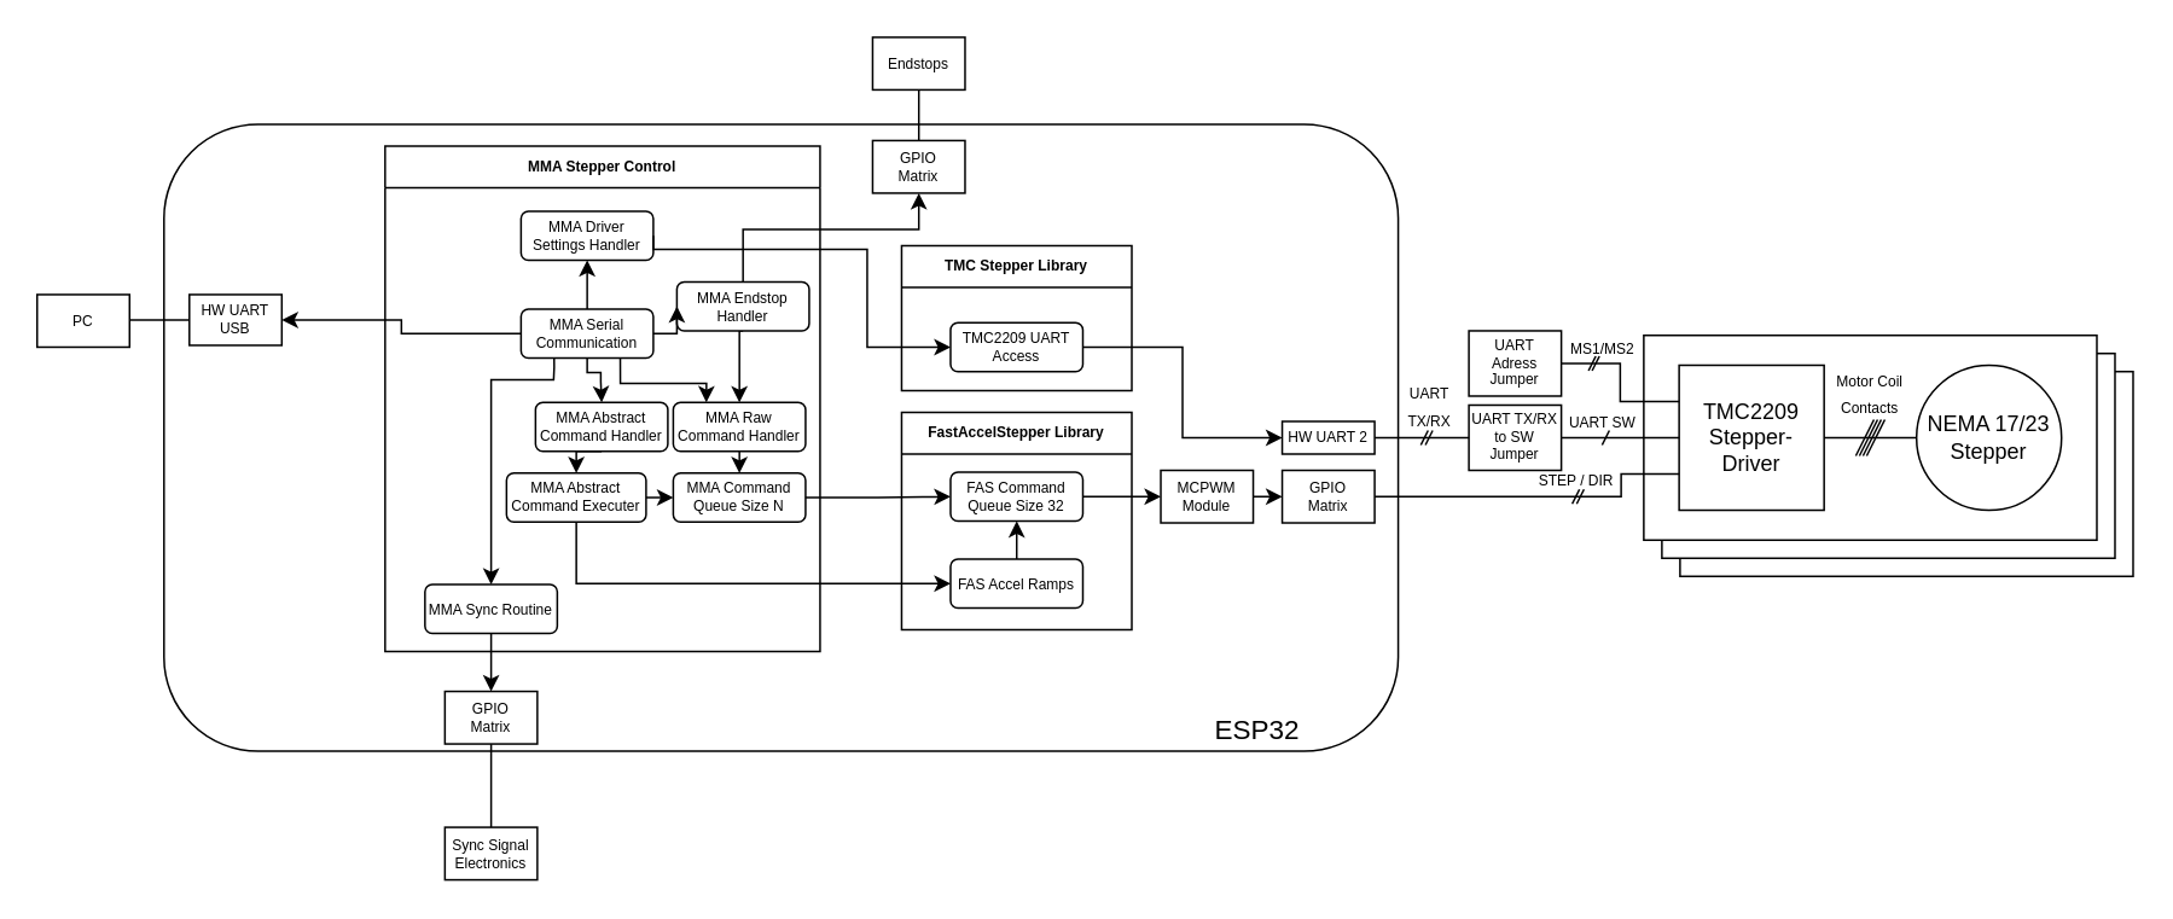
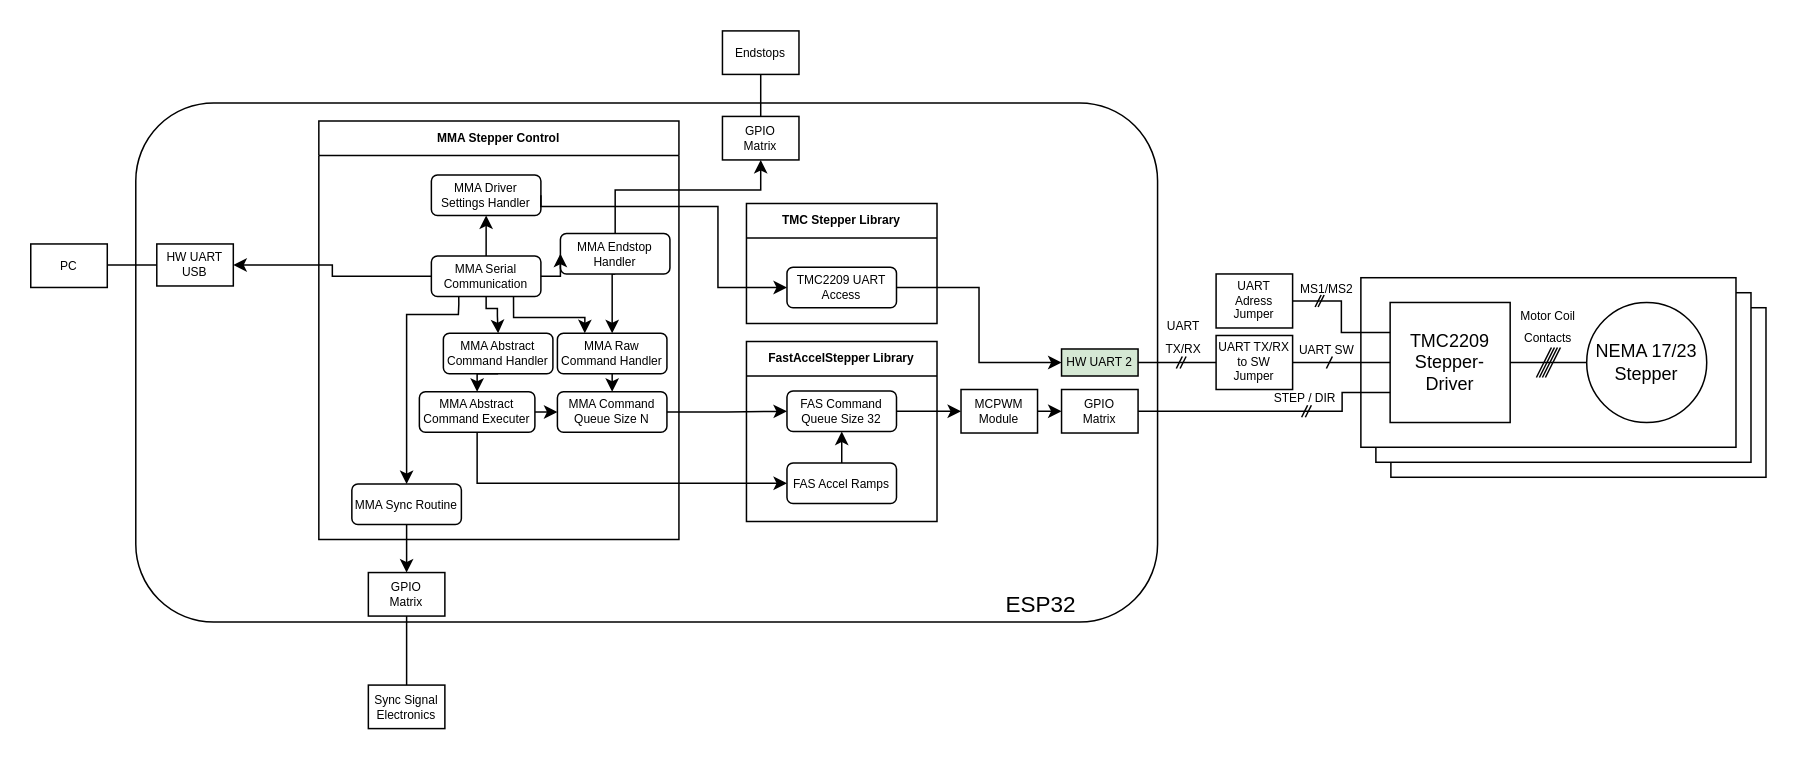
  <mxCell id="0" />
  <mxCell id="1" parent="0" />
  <mxCell id="2" value="" style="rounded=0;whiteSpace=wrap;html=1;fontSize=8;" parent="1" vertex="1"><mxGeometry x="926.5" y="204.5" width="250" height="113" as="geometry" /></mxCell>
  <mxCell id="3" value="" style="rounded=0;whiteSpace=wrap;html=1;fontSize=8;" parent="1" vertex="1"><mxGeometry x="916.5" y="194.5" width="250" height="113" as="geometry" /></mxCell>
  <mxCell id="4" value="" style="rounded=1;whiteSpace=wrap;html=1;fontSize=8;" parent="1" vertex="1"><mxGeometry x="90" y="68" width="681" height="346" as="geometry" /></mxCell>
  <mxCell id="5" value="" style="rounded=0;whiteSpace=wrap;html=1;fontSize=8;" parent="1" vertex="1"><mxGeometry x="906.5" y="184.5" width="250" height="113" as="geometry" /></mxCell>
  <mxCell id="6" value="NEMA 17/23&lt;br&gt;Stepper" style="ellipse;whiteSpace=wrap;html=1;aspect=fixed;" parent="1" vertex="1"><mxGeometry x="1057" y="201" width="80" height="80" as="geometry" /></mxCell>
  <mxCell id="7" value="TMC2209&lt;br&gt;Stepper-&lt;br&gt;Driver" style="whiteSpace=wrap;html=1;aspect=fixed;" parent="1" vertex="1"><mxGeometry x="926" y="201" width="80" height="80" as="geometry" /></mxCell>
  <mxCell id="8" value="" style="endArrow=none;html=1;rounded=0;exitX=1;exitY=0.5;exitDx=0;exitDy=0;entryX=0;entryY=0.5;entryDx=0;entryDy=0;" parent="1" source="7" target="6" edge="1"><mxGeometry width="50" height="50" relative="1" as="geometry"><mxPoint x="1066" y="281" as="sourcePoint" /><mxPoint x="1116" y="231" as="targetPoint" /></mxGeometry></mxCell>
  <mxCell id="9" value="" style="endArrow=none;html=1;rounded=0;" parent="1" edge="1"><mxGeometry width="50" height="50" relative="1" as="geometry"><mxPoint x="1025.5" y="251" as="sourcePoint" /><mxPoint x="1035.5" y="231" as="targetPoint" /></mxGeometry></mxCell>
  <mxCell id="10" value="" style="endArrow=none;html=1;rounded=0;" parent="1" edge="1"><mxGeometry width="50" height="50" relative="1" as="geometry"><mxPoint x="1023.5" y="251" as="sourcePoint" /><mxPoint x="1033.5" y="231" as="targetPoint" /></mxGeometry></mxCell>
  <mxCell id="11" value="" style="endArrow=none;html=1;rounded=0;" parent="1" edge="1"><mxGeometry width="50" height="50" relative="1" as="geometry"><mxPoint x="1027.5" y="251" as="sourcePoint" /><mxPoint x="1037.5" y="231" as="targetPoint" /></mxGeometry></mxCell>
  <mxCell id="12" value="" style="endArrow=none;html=1;rounded=0;" parent="1" edge="1"><mxGeometry width="50" height="50" relative="1" as="geometry"><mxPoint x="1029.5" y="251" as="sourcePoint" /><mxPoint x="1039.5" y="231" as="targetPoint" /></mxGeometry></mxCell>
  <mxCell id="13" value="&lt;font style=&quot;font-size: 8px ; line-height: 0.2&quot;&gt;Motor Coil Contacts&lt;/font&gt;" style="text;html=1;strokeColor=none;fillColor=none;align=center;verticalAlign=middle;whiteSpace=wrap;rounded=0;" parent="1" vertex="1"><mxGeometry x="1011" y="205" width="41" height="22" as="geometry" /></mxCell>
  <mxCell id="14" value="" style="endArrow=none;html=1;rounded=0;fontSize=8;exitX=0;exitY=0.5;exitDx=0;exitDy=0;entryX=1;entryY=0.5;entryDx=0;entryDy=0;" parent="1" source="7" target="17" edge="1"><mxGeometry width="50" height="50" relative="1" as="geometry"><mxPoint x="920" y="241" as="sourcePoint" /><mxPoint x="853" y="241" as="targetPoint" /></mxGeometry></mxCell>
  <mxCell id="15" value="" style="endArrow=none;html=1;rounded=0;" parent="1" edge="1"><mxGeometry width="50" height="50" relative="1" as="geometry"><mxPoint x="883.5" y="245" as="sourcePoint" /><mxPoint x="887.5" y="237" as="targetPoint" /></mxGeometry></mxCell>
  <mxCell id="16" value="&lt;font style=&quot;font-size: 8px ; line-height: 0.2&quot;&gt;UART SW&lt;/font&gt;" style="text;html=1;strokeColor=none;fillColor=none;align=center;verticalAlign=middle;whiteSpace=wrap;rounded=0;" parent="1" vertex="1"><mxGeometry x="864" y="227" width="40" height="10.5" as="geometry" /></mxCell>
  <mxCell id="17" value="UART TX/RX to SW&lt;br&gt;Jumper" style="rounded=0;whiteSpace=wrap;html=1;fontSize=8;" parent="1" vertex="1"><mxGeometry x="810" y="223" width="51" height="36" as="geometry" /></mxCell>
  <mxCell id="18" value="" style="endArrow=none;html=1;rounded=0;fontSize=8;exitX=0;exitY=0.5;exitDx=0;exitDy=0;entryX=1;entryY=0.5;entryDx=0;entryDy=0;" parent="1" source="17" target="31" edge="1"><mxGeometry width="50" height="50" relative="1" as="geometry"><mxPoint x="787" y="241" as="sourcePoint" /><mxPoint x="776" y="241" as="targetPoint" /></mxGeometry></mxCell>
  <mxCell id="19" value="" style="endArrow=none;html=1;rounded=0;" parent="1" edge="1"><mxGeometry width="50" height="50" relative="1" as="geometry"><mxPoint x="783.5" y="245" as="sourcePoint" /><mxPoint x="787.5" y="237" as="targetPoint" /></mxGeometry></mxCell>
  <mxCell id="20" value="&lt;font style=&quot;font-size: 8px ; line-height: 0.2&quot;&gt;UART&lt;br&gt;TX/RX&lt;/font&gt;" style="text;html=1;strokeColor=none;fillColor=none;align=center;verticalAlign=middle;whiteSpace=wrap;rounded=0;" parent="1" vertex="1"><mxGeometry x="774" y="218" width="29" height="10.5" as="geometry" /></mxCell>
  <mxCell id="21" value="" style="endArrow=none;html=1;rounded=0;" parent="1" edge="1"><mxGeometry width="50" height="50" relative="1" as="geometry"><mxPoint x="786" y="245" as="sourcePoint" /><mxPoint x="790" y="237" as="targetPoint" /></mxGeometry></mxCell>
  <mxCell id="22" value="" style="endArrow=none;html=1;rounded=0;" parent="1" edge="1"><mxGeometry width="50" height="50" relative="1" as="geometry"><mxPoint x="878" y="204" as="sourcePoint" /><mxPoint x="882" y="196" as="targetPoint" /></mxGeometry></mxCell>
  <mxCell id="23" value="&lt;font style=&quot;font-size: 8px ; line-height: 0.2&quot;&gt;MS1/MS2&lt;/font&gt;" style="text;html=1;strokeColor=none;fillColor=none;align=center;verticalAlign=middle;whiteSpace=wrap;rounded=0;" parent="1" vertex="1"><mxGeometry x="864" y="186" width="40" height="10.5" as="geometry" /></mxCell>
  <mxCell id="24" style="edgeStyle=orthogonalEdgeStyle;rounded=0;orthogonalLoop=1;jettySize=auto;html=1;exitX=1;exitY=0.5;exitDx=0;exitDy=0;entryX=0;entryY=0.25;entryDx=0;entryDy=0;fontSize=8;endArrow=none;endFill=0;" parent="1" source="25" target="7" edge="1"><mxGeometry relative="1" as="geometry" /></mxCell>
  <mxCell id="25" value="UART&lt;br&gt;Adress&lt;br&gt;Jumper" style="rounded=0;whiteSpace=wrap;html=1;fontSize=8;" parent="1" vertex="1"><mxGeometry x="810" y="182" width="51" height="36" as="geometry" /></mxCell>
  <mxCell id="26" value="" style="endArrow=none;html=1;rounded=0;" parent="1" edge="1"><mxGeometry width="50" height="50" relative="1" as="geometry"><mxPoint x="876" y="204" as="sourcePoint" /><mxPoint x="880" y="196" as="targetPoint" /></mxGeometry></mxCell>
  <mxCell id="27" value="" style="endArrow=none;html=1;rounded=0;fontSize=8;exitX=0;exitY=0.75;exitDx=0;exitDy=0;edgeStyle=orthogonalEdgeStyle;entryX=1;entryY=0.5;entryDx=0;entryDy=0;" parent="1" source="7" target="32" edge="1"><mxGeometry width="50" height="50" relative="1" as="geometry"><mxPoint x="897" y="268" as="sourcePoint" /><mxPoint x="831" y="268" as="targetPoint" /><Array as="points"><mxPoint x="894" y="261" /><mxPoint x="894" y="274" /></Array></mxGeometry></mxCell>
  <mxCell id="28" value="" style="endArrow=none;html=1;rounded=0;" parent="1" edge="1"><mxGeometry width="50" height="50" relative="1" as="geometry"><mxPoint x="867" y="277.5" as="sourcePoint" /><mxPoint x="871" y="269.5" as="targetPoint" /></mxGeometry></mxCell>
  <mxCell id="29" value="&lt;font style=&quot;font-size: 8px ; line-height: 0.2&quot;&gt;STEP / DIR&lt;/font&gt;" style="text;html=1;strokeColor=none;fillColor=none;align=center;verticalAlign=middle;whiteSpace=wrap;rounded=0;" parent="1" vertex="1"><mxGeometry x="844" y="259" width="51" height="10.5" as="geometry" /></mxCell>
  <mxCell id="30" value="" style="endArrow=none;html=1;rounded=0;" parent="1" edge="1"><mxGeometry width="50" height="50" relative="1" as="geometry"><mxPoint x="869.5" y="277.5" as="sourcePoint" /><mxPoint x="873.5" y="269.5" as="targetPoint" /></mxGeometry></mxCell>
- <mxCell id="31" value="HW UART 2" style="rounded=0;whiteSpace=wrap;html=1;fontSize=8;" parent="1" vertex="1"><mxGeometry x="707" y="232" width="51" height="18" as="geometry" /></mxCell>
+ <mxCell id="31" value="HW UART 2" style="rounded=0;whiteSpace=wrap;html=1;fontSize=8;fillColor=#d5e8d4;" parent="1" vertex="1"><mxGeometry x="707" y="232" width="51" height="18" as="geometry" /></mxCell>
  <mxCell id="32" value="GPIO&lt;br&gt;Matrix" style="rounded=0;whiteSpace=wrap;html=1;fontSize=8;" parent="1" vertex="1"><mxGeometry x="707" y="259" width="51" height="29" as="geometry" /></mxCell>
  <mxCell id="33" style="edgeStyle=orthogonalEdgeStyle;rounded=0;orthogonalLoop=1;jettySize=auto;html=1;exitX=1;exitY=0.5;exitDx=0;exitDy=0;entryX=0;entryY=0.5;entryDx=0;entryDy=0;fontSize=8;endArrow=classic;endFill=1;" parent="1" source="34" target="32" edge="1"><mxGeometry relative="1" as="geometry" /></mxCell>
  <mxCell id="34" value="MCPWM&lt;br&gt;Module" style="rounded=0;whiteSpace=wrap;html=1;fontSize=8;" parent="1" vertex="1"><mxGeometry x="640" y="259" width="51" height="29" as="geometry" /></mxCell>
  <mxCell id="35" value="FastAccelStepper Library" style="swimlane;fontSize=8;" parent="1" vertex="1"><mxGeometry x="497" y="227" width="127" height="120" as="geometry" /></mxCell>
  <mxCell id="36" style="edgeStyle=orthogonalEdgeStyle;rounded=0;orthogonalLoop=1;jettySize=auto;html=1;exitX=1;exitY=0.5;exitDx=0;exitDy=0;entryX=0;entryY=0.5;entryDx=0;entryDy=0;fontSize=8;endArrow=classic;endFill=1;" parent="1" source="37" target="34" edge="1"><mxGeometry relative="1" as="geometry" /></mxCell>
  <mxCell id="37" value="FAS Command Queue Size 32" style="rounded=1;whiteSpace=wrap;html=1;fontSize=8;" parent="1" vertex="1"><mxGeometry x="524" y="260" width="73" height="27" as="geometry" /></mxCell>
  <mxCell id="38" style="edgeStyle=orthogonalEdgeStyle;rounded=0;orthogonalLoop=1;jettySize=auto;html=1;exitX=0.5;exitY=0;exitDx=0;exitDy=0;entryX=0.5;entryY=1;entryDx=0;entryDy=0;fontSize=8;endArrow=classic;endFill=1;" parent="1" source="39" target="37" edge="1"><mxGeometry relative="1" as="geometry" /></mxCell>
  <mxCell id="39" value="FAS Accel Ramps" style="rounded=1;whiteSpace=wrap;html=1;fontSize=8;" parent="1" vertex="1"><mxGeometry x="524" y="308" width="73" height="27" as="geometry" /></mxCell>
  <mxCell id="40" value="TMC Stepper Library" style="swimlane;fontSize=8;" parent="1" vertex="1"><mxGeometry x="497" y="135" width="127" height="80" as="geometry" /></mxCell>
  <mxCell id="41" value="TMC2209 UART&lt;br&gt;Access" style="rounded=1;whiteSpace=wrap;html=1;fontSize=8;" parent="40" vertex="1"><mxGeometry x="27" y="42.5" width="73" height="27" as="geometry" /></mxCell>
  <mxCell id="42" style="edgeStyle=orthogonalEdgeStyle;rounded=0;orthogonalLoop=1;jettySize=auto;html=1;exitX=1;exitY=0.5;exitDx=0;exitDy=0;entryX=0;entryY=0.5;entryDx=0;entryDy=0;fontSize=8;endArrow=classic;endFill=1;" parent="1" source="41" target="31" edge="1"><mxGeometry relative="1" as="geometry" /></mxCell>
  <mxCell id="43" style="edgeStyle=orthogonalEdgeStyle;rounded=0;orthogonalLoop=1;jettySize=auto;html=1;exitX=0;exitY=0.5;exitDx=0;exitDy=0;entryX=1;entryY=0.5;entryDx=0;entryDy=0;fontSize=15;endArrow=none;endFill=0;" parent="1" source="44" target="76" edge="1"><mxGeometry relative="1" as="geometry" /></mxCell>
  <mxCell id="44" value="HW UART USB" style="rounded=0;whiteSpace=wrap;html=1;fontSize=8;" parent="1" vertex="1"><mxGeometry x="104" y="162" width="51" height="28" as="geometry" /></mxCell>
  <mxCell id="45" value="MMA Stepper Control" style="swimlane;fontSize=8;" parent="1" vertex="1"><mxGeometry x="212" y="80" width="240" height="279" as="geometry" /></mxCell>
  <mxCell id="46" value="MMA Command Queue Size N" style="rounded=1;whiteSpace=wrap;html=1;fontSize=8;" parent="45" vertex="1"><mxGeometry x="159" y="180.5" width="73" height="27" as="geometry" /></mxCell>
  <mxCell id="47" style="edgeStyle=orthogonalEdgeStyle;rounded=0;orthogonalLoop=1;jettySize=auto;html=1;exitX=0.75;exitY=1;exitDx=0;exitDy=0;entryX=0.25;entryY=0;entryDx=0;entryDy=0;fontSize=8;endArrow=classic;endFill=1;" parent="45" source="51" target="53" edge="1"><mxGeometry relative="1" as="geometry"><Array as="points"><mxPoint x="130" y="131" /><mxPoint x="177" y="131" /></Array></mxGeometry></mxCell>
  <mxCell id="48" style="edgeStyle=orthogonalEdgeStyle;rounded=0;orthogonalLoop=1;jettySize=auto;html=1;exitX=0.5;exitY=1;exitDx=0;exitDy=0;entryX=0.5;entryY=0;entryDx=0;entryDy=0;fontSize=8;endArrow=classic;endFill=1;" parent="45" source="51" target="55" edge="1"><mxGeometry relative="1" as="geometry"><Array as="points"><mxPoint x="111" y="125" /><mxPoint x="119" y="125" /><mxPoint x="119" y="130" /><mxPoint x="119" y="130" /></Array></mxGeometry></mxCell>
  <mxCell id="49" style="edgeStyle=orthogonalEdgeStyle;rounded=0;orthogonalLoop=1;jettySize=auto;html=1;exitX=0.5;exitY=0;exitDx=0;exitDy=0;entryX=0.5;entryY=1;entryDx=0;entryDy=0;fontSize=8;endArrow=classic;endFill=1;" parent="45" source="51" target="58" edge="1"><mxGeometry relative="1" as="geometry" /></mxCell>
  <mxCell id="50" style="edgeStyle=orthogonalEdgeStyle;rounded=0;orthogonalLoop=1;jettySize=auto;html=1;exitX=0.25;exitY=1;exitDx=0;exitDy=0;entryX=0.5;entryY=0;entryDx=0;entryDy=0;fontSize=8;endArrow=classic;endFill=1;" parent="45" source="51" target="59" edge="1"><mxGeometry relative="1" as="geometry"><Array as="points"><mxPoint x="93" y="122" /><mxPoint x="93" y="122" /><mxPoint x="93" y="129" /><mxPoint x="58" y="129" /></Array></mxGeometry></mxCell>
  <mxCell id="51" value="MMA Serial Communication" style="rounded=1;whiteSpace=wrap;html=1;fontSize=8;" parent="45" vertex="1"><mxGeometry x="75" y="90" width="73" height="27" as="geometry" /></mxCell>
  <mxCell id="52" style="edgeStyle=orthogonalEdgeStyle;rounded=0;orthogonalLoop=1;jettySize=auto;html=1;exitX=0.5;exitY=1;exitDx=0;exitDy=0;entryX=0.5;entryY=0;entryDx=0;entryDy=0;fontSize=8;endArrow=classic;endFill=1;" parent="45" source="53" target="46" edge="1"><mxGeometry relative="1" as="geometry" /></mxCell>
  <mxCell id="53" value="MMA Raw Command Handler" style="rounded=1;whiteSpace=wrap;html=1;fontSize=8;" parent="45" vertex="1"><mxGeometry x="159" y="141.5" width="73" height="27" as="geometry" /></mxCell>
  <mxCell id="54" style="edgeStyle=orthogonalEdgeStyle;rounded=0;orthogonalLoop=1;jettySize=auto;html=1;exitX=0.5;exitY=1;exitDx=0;exitDy=0;entryX=0.5;entryY=0;entryDx=0;entryDy=0;fontSize=8;endArrow=classic;endFill=1;" parent="45" source="55" target="57" edge="1"><mxGeometry relative="1" as="geometry" /></mxCell>
  <mxCell id="55" value="MMA Abstract Command Handler" style="rounded=1;whiteSpace=wrap;html=1;fontSize=8;" parent="45" vertex="1"><mxGeometry x="83" y="141.5" width="73" height="27" as="geometry" /></mxCell>
  <mxCell id="56" style="edgeStyle=orthogonalEdgeStyle;rounded=0;orthogonalLoop=1;jettySize=auto;html=1;exitX=1;exitY=0.5;exitDx=0;exitDy=0;entryX=0;entryY=0.5;entryDx=0;entryDy=0;fontSize=8;endArrow=classic;endFill=1;" parent="45" source="57" target="46" edge="1"><mxGeometry relative="1" as="geometry" /></mxCell>
  <mxCell id="57" value="MMA Abstract Command Executer" style="rounded=1;whiteSpace=wrap;html=1;fontSize=8;" parent="45" vertex="1"><mxGeometry x="67" y="180.5" width="77" height="27" as="geometry" /></mxCell>
  <mxCell id="58" value="MMA Driver Settings Handler" style="rounded=1;whiteSpace=wrap;html=1;fontSize=8;" parent="45" vertex="1"><mxGeometry x="75" y="36" width="73" height="27" as="geometry" /></mxCell>
  <mxCell id="59" value="MMA Sync Routine" style="rounded=1;whiteSpace=wrap;html=1;fontSize=8;" parent="45" vertex="1"><mxGeometry x="22" y="242" width="73" height="27" as="geometry" /></mxCell>
  <mxCell id="60" style="edgeStyle=orthogonalEdgeStyle;rounded=0;orthogonalLoop=1;jettySize=auto;html=1;exitX=1;exitY=0.5;exitDx=0;exitDy=0;entryX=0;entryY=0.5;entryDx=0;entryDy=0;fontSize=8;endArrow=classic;endFill=1;" parent="1" source="46" target="37" edge="1"><mxGeometry relative="1" as="geometry" /></mxCell>
  <mxCell id="61" style="edgeStyle=orthogonalEdgeStyle;rounded=0;orthogonalLoop=1;jettySize=auto;html=1;exitX=0;exitY=0.5;exitDx=0;exitDy=0;entryX=1;entryY=0.5;entryDx=0;entryDy=0;fontSize=8;endArrow=classic;endFill=1;" parent="1" source="51" target="44" edge="1"><mxGeometry relative="1" as="geometry"><mxPoint x="317" y="175.5" as="targetPoint" /></mxGeometry></mxCell>
  <mxCell id="62" style="edgeStyle=orthogonalEdgeStyle;rounded=0;orthogonalLoop=1;jettySize=auto;html=1;exitX=1;exitY=0.5;exitDx=0;exitDy=0;entryX=0;entryY=0.5;entryDx=0;entryDy=0;fontSize=8;endArrow=classic;endFill=1;" parent="1" source="58" target="41" edge="1"><mxGeometry relative="1" as="geometry"><Array as="points"><mxPoint x="478" y="137" /><mxPoint x="478" y="191" /></Array></mxGeometry></mxCell>
  <mxCell id="63" style="edgeStyle=orthogonalEdgeStyle;rounded=0;orthogonalLoop=1;jettySize=auto;html=1;exitX=0.5;exitY=1;exitDx=0;exitDy=0;entryX=0;entryY=0.5;entryDx=0;entryDy=0;fontSize=8;endArrow=classic;endFill=1;" parent="1" source="57" target="39" edge="1"><mxGeometry relative="1" as="geometry" /></mxCell>
  <mxCell id="64" style="edgeStyle=orthogonalEdgeStyle;rounded=0;orthogonalLoop=1;jettySize=auto;html=1;exitX=0.5;exitY=1;exitDx=0;exitDy=0;entryX=0.5;entryY=0;entryDx=0;entryDy=0;fontSize=8;endArrow=none;endFill=0;" parent="1" source="65" target="73" edge="1"><mxGeometry relative="1" as="geometry" /></mxCell>
  <mxCell id="65" value="GPIO&lt;br&gt;Matrix" style="rounded=0;whiteSpace=wrap;html=1;fontSize=8;" parent="1" vertex="1"><mxGeometry x="245" y="381" width="51" height="29" as="geometry" /></mxCell>
  <mxCell id="66" style="edgeStyle=orthogonalEdgeStyle;rounded=0;orthogonalLoop=1;jettySize=auto;html=1;exitX=0.5;exitY=1;exitDx=0;exitDy=0;fontSize=8;endArrow=classic;endFill=1;" parent="1" source="59" target="65" edge="1"><mxGeometry relative="1" as="geometry" /></mxCell>
  <mxCell id="67" style="edgeStyle=orthogonalEdgeStyle;rounded=0;orthogonalLoop=1;jettySize=auto;html=1;exitX=0.5;exitY=1;exitDx=0;exitDy=0;entryX=0.5;entryY=0;entryDx=0;entryDy=0;fontSize=8;endArrow=classic;endFill=1;" parent="1" source="69" target="53" edge="1"><mxGeometry relative="1" as="geometry" /></mxCell>
  <mxCell id="68" style="edgeStyle=orthogonalEdgeStyle;rounded=0;orthogonalLoop=1;jettySize=auto;html=1;exitX=0.5;exitY=0;exitDx=0;exitDy=0;entryX=0.5;entryY=1;entryDx=0;entryDy=0;fontSize=8;endArrow=classic;endFill=1;" parent="1" source="69" target="72" edge="1"><mxGeometry relative="1" as="geometry"><Array as="points"><mxPoint x="409" y="126" /><mxPoint x="507" y="126" /></Array></mxGeometry></mxCell>
  <mxCell id="69" value="MMA Endstop Handler" style="rounded=1;whiteSpace=wrap;html=1;fontSize=8;" parent="1" vertex="1"><mxGeometry x="373" y="155" width="73" height="27" as="geometry" /></mxCell>
  <mxCell id="70" style="edgeStyle=orthogonalEdgeStyle;rounded=0;orthogonalLoop=1;jettySize=auto;html=1;exitX=1;exitY=0.5;exitDx=0;exitDy=0;entryX=0;entryY=0.5;entryDx=0;entryDy=0;fontSize=8;endArrow=classic;endFill=1;" parent="1" source="51" target="69" edge="1"><mxGeometry relative="1" as="geometry" /></mxCell>
  <mxCell id="71" style="edgeStyle=orthogonalEdgeStyle;rounded=0;orthogonalLoop=1;jettySize=auto;html=1;exitX=0.5;exitY=0;exitDx=0;exitDy=0;entryX=0.5;entryY=1;entryDx=0;entryDy=0;fontSize=8;endArrow=none;endFill=0;" parent="1" source="72" target="74" edge="1"><mxGeometry relative="1" as="geometry" /></mxCell>
  <mxCell id="72" value="GPIO&lt;br&gt;Matrix" style="rounded=0;whiteSpace=wrap;html=1;fontSize=8;" parent="1" vertex="1"><mxGeometry x="481" y="77" width="51" height="29" as="geometry" /></mxCell>
  <mxCell id="73" value="Sync Signal Electronics" style="rounded=0;whiteSpace=wrap;html=1;fontSize=8;" parent="1" vertex="1"><mxGeometry x="245" y="456" width="51" height="29" as="geometry" /></mxCell>
  <mxCell id="74" value="Endstops" style="rounded=0;whiteSpace=wrap;html=1;fontSize=8;" parent="1" vertex="1"><mxGeometry x="481" y="20" width="51" height="29" as="geometry" /></mxCell>
  <mxCell id="75" value="&lt;font style=&quot;font-size: 15px&quot;&gt;ESP32&lt;/font&gt;" style="text;html=1;strokeColor=none;fillColor=none;align=center;verticalAlign=middle;whiteSpace=wrap;rounded=0;fontSize=8;" parent="1" vertex="1"><mxGeometry x="650" y="394" width="87" height="16" as="geometry" /></mxCell>
  <mxCell id="76" value="PC" style="rounded=0;whiteSpace=wrap;html=1;fontSize=8;" parent="1" vertex="1"><mxGeometry x="20" y="162" width="51" height="29" as="geometry" /></mxCell>
